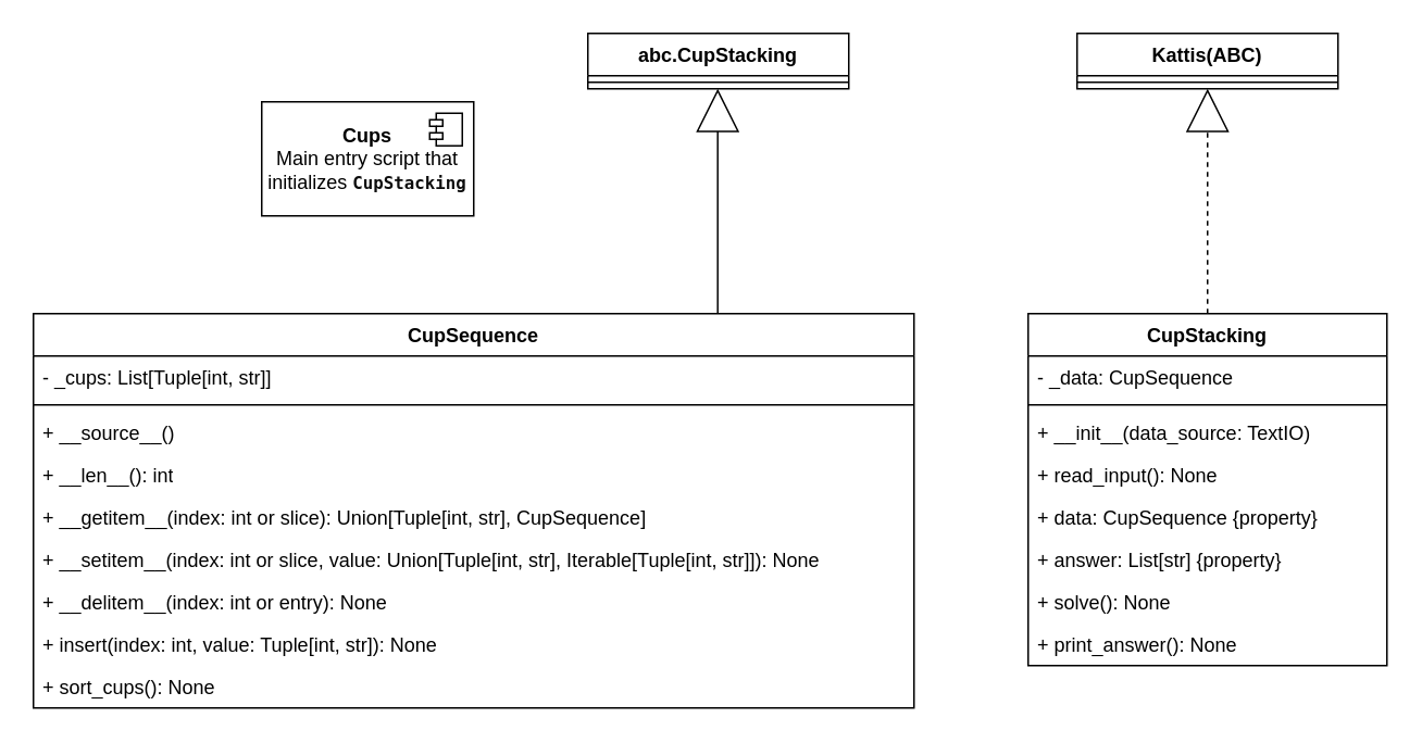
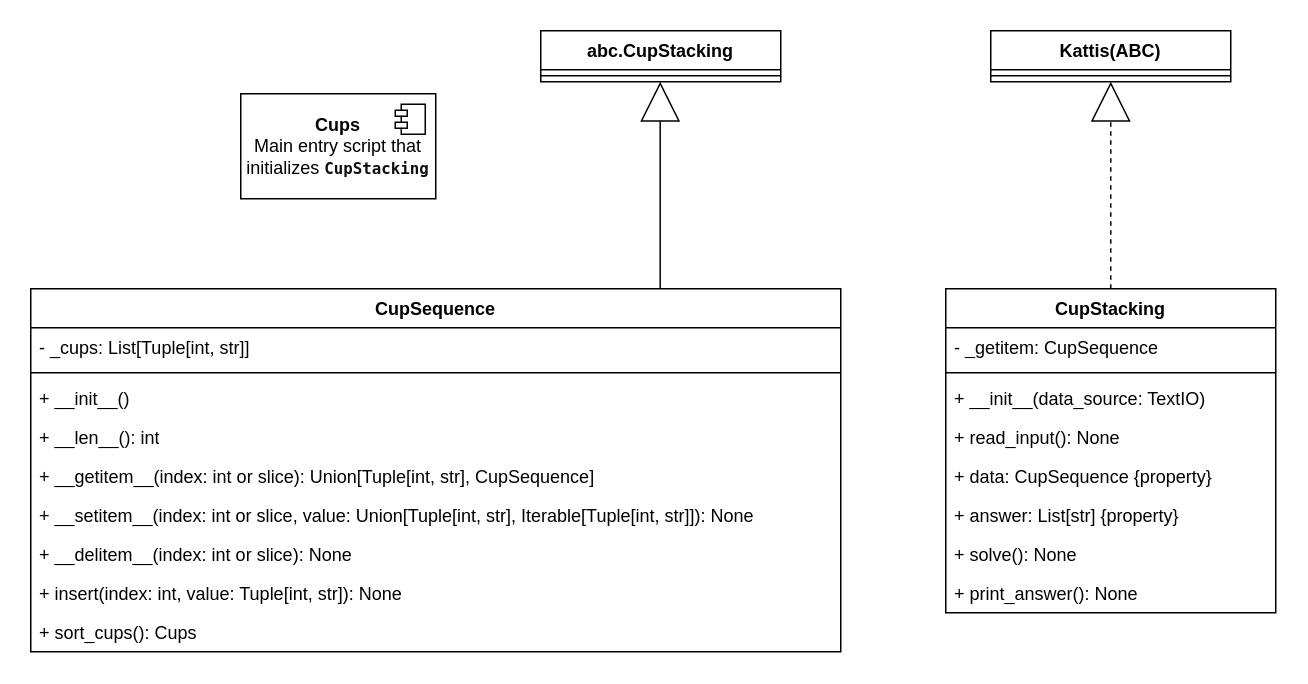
  <mxCell id="0" />
  <mxCell id="1" parent="0" />
  <mxCell id="2" value="CupStacking" style="swimlane;fontStyle=1;align=center;verticalAlign=top;childLayout=stackLayout;horizontal=1;startSize=26;horizontalStack=0;resizeParent=1;resizeParentMax=0;resizeLast=0;collapsible=1;marginBottom=0;whiteSpace=wrap;html=1;" vertex="1" parent="1"><mxGeometry x="630" y="192" width="220" height="216" as="geometry" /></mxCell>
- <mxCell id="3" value="- _data: CupSequence" style="text;strokeColor=none;fillColor=none;align=left;verticalAlign=top;spacingLeft=4;spacingRight=4;overflow=hidden;rotatable=0;points=[[0,0.5],[1,0.5]];portConstraint=eastwest;whiteSpace=wrap;html=1;" vertex="1" parent="2"><mxGeometry y="26" width="220" height="26" as="geometry" /></mxCell>
+ <mxCell id="3" value="- _getitem: CupSequence" style="text;strokeColor=none;fillColor=none;align=left;verticalAlign=top;spacingLeft=4;spacingRight=4;overflow=hidden;rotatable=0;points=[[0,0.5],[1,0.5]];portConstraint=eastwest;whiteSpace=wrap;html=1;" vertex="1" parent="2"><mxGeometry y="26" width="220" height="26" as="geometry" /></mxCell>
  <mxCell id="4" value="" style="line;strokeWidth=1;fillColor=none;align=left;verticalAlign=middle;spacingTop=-1;spacingLeft=3;spacingRight=3;rotatable=0;labelPosition=right;points=[];portConstraint=eastwest;strokeColor=inherit;" vertex="1" parent="2"><mxGeometry y="52" width="220" height="8" as="geometry" /></mxCell>
  <mxCell id="5" value="+ __init__(data_source: TextIO)" style="text;strokeColor=none;fillColor=none;align=left;verticalAlign=top;spacingLeft=4;spacingRight=4;overflow=hidden;rotatable=0;points=[[0,0.5],[1,0.5]];portConstraint=eastwest;whiteSpace=wrap;html=1;" vertex="1" parent="2"><mxGeometry y="60" width="220" height="26" as="geometry" /></mxCell>
  <mxCell id="6" value="+ read_input(): None" style="text;strokeColor=none;fillColor=none;align=left;verticalAlign=top;spacingLeft=4;spacingRight=4;overflow=hidden;rotatable=0;points=[[0,0.5],[1,0.5]];portConstraint=eastwest;whiteSpace=wrap;html=1;" vertex="1" parent="2"><mxGeometry y="86" width="220" height="26" as="geometry" /></mxCell>
  <mxCell id="7" value="+ data: CupSequence {property}" style="text;strokeColor=none;fillColor=none;align=left;verticalAlign=top;spacingLeft=4;spacingRight=4;overflow=hidden;rotatable=0;points=[[0,0.5],[1,0.5]];portConstraint=eastwest;whiteSpace=wrap;html=1;" vertex="1" parent="2"><mxGeometry y="112" width="220" height="26" as="geometry" /></mxCell>
  <mxCell id="8" value="+ answer: List[str] {property}" style="text;strokeColor=none;fillColor=none;align=left;verticalAlign=top;spacingLeft=4;spacingRight=4;overflow=hidden;rotatable=0;points=[[0,0.5],[1,0.5]];portConstraint=eastwest;whiteSpace=wrap;html=1;" vertex="1" parent="2"><mxGeometry y="138" width="220" height="26" as="geometry" /></mxCell>
  <mxCell id="9" value="+ solve(): None" style="text;strokeColor=none;fillColor=none;align=left;verticalAlign=top;spacingLeft=4;spacingRight=4;overflow=hidden;rotatable=0;points=[[0,0.5],[1,0.5]];portConstraint=eastwest;whiteSpace=wrap;html=1;" vertex="1" parent="2"><mxGeometry y="164" width="220" height="26" as="geometry" /></mxCell>
  <mxCell id="10" value="+ print_answer(): None" style="text;strokeColor=none;fillColor=none;align=left;verticalAlign=top;spacingLeft=4;spacingRight=4;overflow=hidden;rotatable=0;points=[[0,0.5],[1,0.5]];portConstraint=eastwest;whiteSpace=wrap;html=1;" vertex="1" parent="2"><mxGeometry y="190" width="220" height="26" as="geometry" /></mxCell>
  <mxCell id="11" value="Kattis(ABC)" style="swimlane;fontStyle=1;align=center;verticalAlign=top;childLayout=stackLayout;horizontal=1;startSize=26;horizontalStack=0;resizeParent=1;resizeParentMax=0;resizeLast=0;collapsible=1;marginBottom=0;whiteSpace=wrap;html=1;" vertex="1" parent="1"><mxGeometry x="660" y="20" width="160" height="34" as="geometry" /></mxCell>
  <mxCell id="12" value="" style="line;strokeWidth=1;fillColor=none;align=left;verticalAlign=middle;spacingTop=-1;spacingLeft=3;spacingRight=3;rotatable=0;labelPosition=right;points=[];portConstraint=eastwest;strokeColor=inherit;" vertex="1" parent="11"><mxGeometry y="26" width="160" height="8" as="geometry" /></mxCell>
  <mxCell id="13" value="abc.CupStacking" style="swimlane;fontStyle=1;align=center;verticalAlign=top;childLayout=stackLayout;horizontal=1;startSize=26;horizontalStack=0;resizeParent=1;resizeParentMax=0;resizeLast=0;collapsible=1;marginBottom=0;whiteSpace=wrap;html=1;" vertex="1" parent="1"><mxGeometry x="360" y="20" width="160" height="34" as="geometry" /></mxCell>
  <mxCell id="14" value="" style="line;strokeWidth=1;fillColor=none;align=left;verticalAlign=middle;spacingTop=-1;spacingLeft=3;spacingRight=3;rotatable=0;labelPosition=right;points=[];portConstraint=eastwest;strokeColor=inherit;" vertex="1" parent="13"><mxGeometry y="26" width="160" height="8" as="geometry" /></mxCell>
  <mxCell id="15" value="CupSequence" style="swimlane;fontStyle=1;align=center;verticalAlign=top;childLayout=stackLayout;horizontal=1;startSize=26;horizontalStack=0;resizeParent=1;resizeParentMax=0;resizeLast=0;collapsible=1;marginBottom=0;whiteSpace=wrap;html=1;" vertex="1" parent="1"><mxGeometry x="20" y="192" width="540" height="242" as="geometry" /></mxCell>
  <mxCell id="16" value="- _cups: List[Tuple[int, str]]" style="text;strokeColor=none;fillColor=none;align=left;verticalAlign=top;spacingLeft=4;spacingRight=4;overflow=hidden;rotatable=0;points=[[0,0.5],[1,0.5]];portConstraint=eastwest;whiteSpace=wrap;html=1;" vertex="1" parent="15"><mxGeometry y="26" width="540" height="26" as="geometry" /></mxCell>
  <mxCell id="17" value="" style="line;strokeWidth=1;fillColor=none;align=left;verticalAlign=middle;spacingTop=-1;spacingLeft=3;spacingRight=3;rotatable=0;labelPosition=right;points=[];portConstraint=eastwest;strokeColor=inherit;" vertex="1" parent="15"><mxGeometry y="52" width="540" height="8" as="geometry" /></mxCell>
- <mxCell id="18" value="+ __source__()" style="text;strokeColor=none;fillColor=none;align=left;verticalAlign=top;spacingLeft=4;spacingRight=4;overflow=hidden;rotatable=0;points=[[0,0.5],[1,0.5]];portConstraint=eastwest;whiteSpace=wrap;html=1;" vertex="1" parent="15"><mxGeometry y="60" width="540" height="26" as="geometry" /></mxCell>
+ <mxCell id="18" value="+ __init__()" style="text;strokeColor=none;fillColor=none;align=left;verticalAlign=top;spacingLeft=4;spacingRight=4;overflow=hidden;rotatable=0;points=[[0,0.5],[1,0.5]];portConstraint=eastwest;whiteSpace=wrap;html=1;" vertex="1" parent="15"><mxGeometry y="60" width="540" height="26" as="geometry" /></mxCell>
  <mxCell id="19" value="+ __len__(): int" style="text;strokeColor=none;fillColor=none;align=left;verticalAlign=top;spacingLeft=4;spacingRight=4;overflow=hidden;rotatable=0;points=[[0,0.5],[1,0.5]];portConstraint=eastwest;whiteSpace=wrap;html=1;" vertex="1" parent="15"><mxGeometry y="86" width="540" height="26" as="geometry" /></mxCell>
  <mxCell id="20" value="+ __getitem__(index: int or slice): Union[Tuple[int, str], CupSequence]" style="text;strokeColor=none;fillColor=none;align=left;verticalAlign=top;spacingLeft=4;spacingRight=4;overflow=hidden;rotatable=0;points=[[0,0.5],[1,0.5]];portConstraint=eastwest;whiteSpace=wrap;html=1;" vertex="1" parent="15"><mxGeometry y="112" width="540" height="26" as="geometry" /></mxCell>
  <mxCell id="21" value="+ __setitem__(index: int or slice, value: Union[Tuple[int, str], Iterable[Tuple[int, str]]): None" style="text;strokeColor=none;fillColor=none;align=left;verticalAlign=top;spacingLeft=4;spacingRight=4;overflow=hidden;rotatable=0;points=[[0,0.5],[1,0.5]];portConstraint=eastwest;whiteSpace=wrap;html=1;" vertex="1" parent="15"><mxGeometry y="138" width="540" height="26" as="geometry" /></mxCell>
- <mxCell id="22" value="+ __delitem__(index: int or entry): None" style="text;strokeColor=none;fillColor=none;align=left;verticalAlign=top;spacingLeft=4;spacingRight=4;overflow=hidden;rotatable=0;points=[[0,0.5],[1,0.5]];portConstraint=eastwest;whiteSpace=wrap;html=1;" vertex="1" parent="15"><mxGeometry y="164" width="540" height="26" as="geometry" /></mxCell>
+ <mxCell id="22" value="+ __delitem__(index: int or slice): None" style="text;strokeColor=none;fillColor=none;align=left;verticalAlign=top;spacingLeft=4;spacingRight=4;overflow=hidden;rotatable=0;points=[[0,0.5],[1,0.5]];portConstraint=eastwest;whiteSpace=wrap;html=1;" vertex="1" parent="15"><mxGeometry y="164" width="540" height="26" as="geometry" /></mxCell>
  <mxCell id="23" value="+ insert(index: int, value: Tuple[int, str]): None" style="text;strokeColor=none;fillColor=none;align=left;verticalAlign=top;spacingLeft=4;spacingRight=4;overflow=hidden;rotatable=0;points=[[0,0.5],[1,0.5]];portConstraint=eastwest;whiteSpace=wrap;html=1;" vertex="1" parent="15"><mxGeometry y="190" width="540" height="26" as="geometry" /></mxCell>
- <mxCell id="24" value="+ sort_cups(): None" style="text;strokeColor=none;fillColor=none;align=left;verticalAlign=top;spacingLeft=4;spacingRight=4;overflow=hidden;rotatable=0;points=[[0,0.5],[1,0.5]];portConstraint=eastwest;whiteSpace=wrap;html=1;" vertex="1" parent="15"><mxGeometry y="216" width="540" height="26" as="geometry" /></mxCell>
+ <mxCell id="24" value="+ sort_cups(): Cups" style="text;strokeColor=none;fillColor=none;align=left;verticalAlign=top;spacingLeft=4;spacingRight=4;overflow=hidden;rotatable=0;points=[[0,0.5],[1,0.5]];portConstraint=eastwest;whiteSpace=wrap;html=1;" vertex="1" parent="15"><mxGeometry y="216" width="540" height="26" as="geometry" /></mxCell>
  <mxCell id="25" value="" style="endArrow=block;endFill=0;endSize=24;html=1;rounded=0;exitX=0.5;exitY=0;exitDx=0;exitDy=0;entryX=0.5;entryY=1;entryDx=0;entryDy=0;dashed=1;" edge="1" parent="1" source="2" target="11"><mxGeometry width="160" relative="1" as="geometry"><mxPoint x="540" y="682" as="sourcePoint" /><mxPoint x="710" y="62" as="targetPoint" /></mxGeometry></mxCell>
  <mxCell id="26" value="" style="endArrow=block;endFill=0;endSize=24;html=1;rounded=0;exitX=0.5;exitY=0;exitDx=0;exitDy=0;entryX=0.5;entryY=1;entryDx=0;entryDy=0;" edge="1" parent="1"><mxGeometry width="160" relative="1" as="geometry"><mxPoint x="439.63" y="192" as="sourcePoint" /><mxPoint x="439.63" y="54" as="targetPoint" /></mxGeometry></mxCell>
  <mxCell id="27" value="&lt;b&gt;Cups&lt;br&gt;&lt;/b&gt;Main entry script that initializes &lt;code style=&quot;border: 0px solid rgb(227, 227, 227); box-sizing: border-box; --tw-border-spacing-x: 0; --tw-border-spacing-y: 0; --tw-translate-x: 0; --tw-translate-y: 0; --tw-rotate: 0; --tw-skew-x: 0; --tw-skew-y: 0; --tw-scale-x: 1; --tw-scale-y: 1; --tw-pan-x: ; --tw-pan-y: ; --tw-pinch-zoom: ; --tw-scroll-snap-strictness: proximity; --tw-gradient-from-position: ; --tw-gradient-via-position: ; --tw-gradient-to-position: ; --tw-ordinal: ; --tw-slashed-zero: ; --tw-numeric-figure: ; --tw-numeric-spacing: ; --tw-numeric-fraction: ; --tw-ring-inset: ; --tw-ring-offset-width: 0px; --tw-ring-offset-color: #fff; --tw-ring-color: rgba(69,89,164,.5); --tw-ring-offset-shadow: 0 0 transparent; --tw-ring-shadow: 0 0 transparent; --tw-shadow: 0 0 transparent; --tw-shadow-colored: 0 0 transparent; --tw-blur: ; --tw-brightness: ; --tw-contrast: ; --tw-grayscale: ; --tw-hue-rotate: ; --tw-invert: ; --tw-saturate: ; --tw-sepia: ; --tw-drop-shadow: ; --tw-backdrop-blur: ; --tw-backdrop-brightness: ; --tw-backdrop-contrast: ; --tw-backdrop-grayscale: ; --tw-backdrop-hue-rotate: ; --tw-backdrop-invert: ; --tw-backdrop-opacity: ; --tw-backdrop-saturate: ; --tw-backdrop-sepia: ; --tw-contain-size: ; --tw-contain-layout: ; --tw-contain-paint: ; --tw-contain-style: ; font-feature-settings: normal; font-size: 0.875em; font-variation-settings: normal; color: rgb(13, 13, 13); font-weight: 600; margin-bottom: 1.25em; text-align: left; background-color: rgb(255, 255, 255); font-family: &amp;quot;Söhne Mono&amp;quot;, Monaco, &amp;quot;Andale Mono&amp;quot;, &amp;quot;Ubuntu Mono&amp;quot;, monospace !important;&quot;&gt;CupStacking&lt;/code&gt;&lt;b&gt;&lt;br&gt;&lt;/b&gt;" style="html=1;dropTarget=0;whiteSpace=wrap;" vertex="1" parent="1"><mxGeometry x="160" y="62" width="130" height="70" as="geometry" /></mxCell>
  <mxCell id="28" value="" style="shape=module;jettyWidth=8;jettyHeight=4;" vertex="1" parent="27"><mxGeometry x="1" width="20" height="20" relative="1" as="geometry"><mxPoint x="-27" y="7" as="offset" /></mxGeometry></mxCell>
